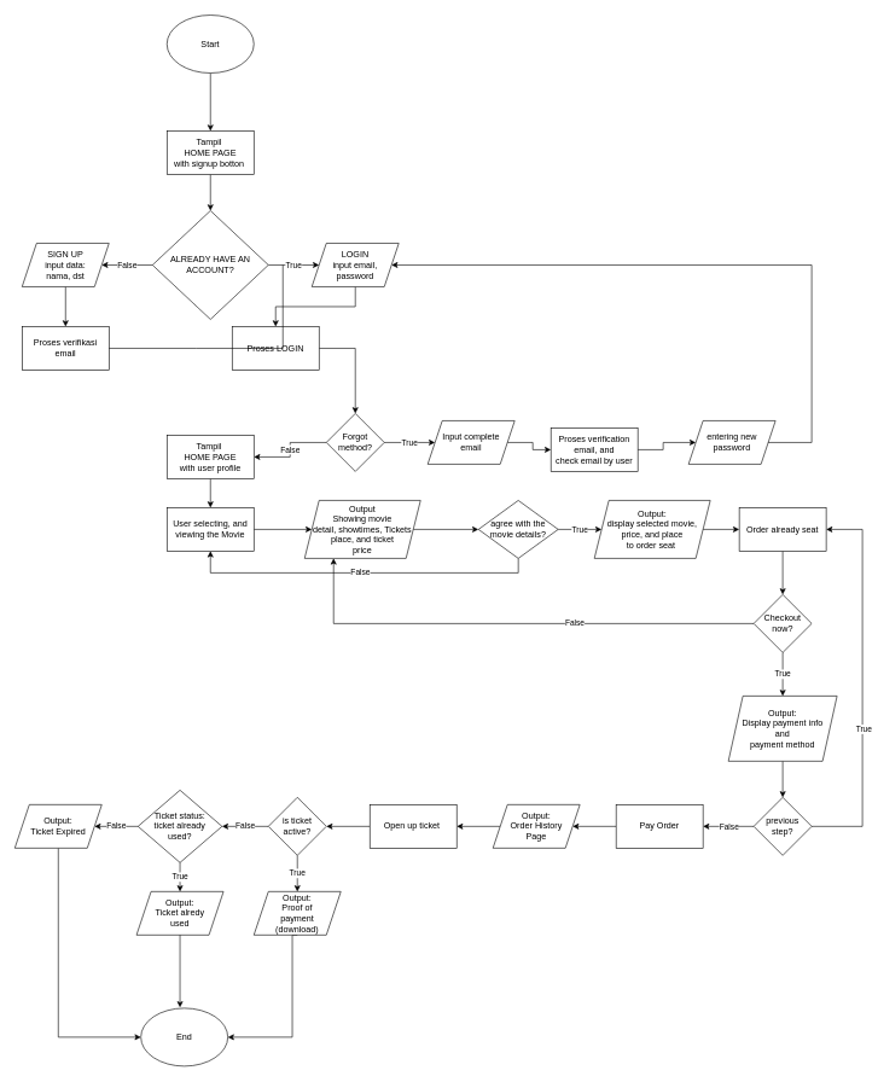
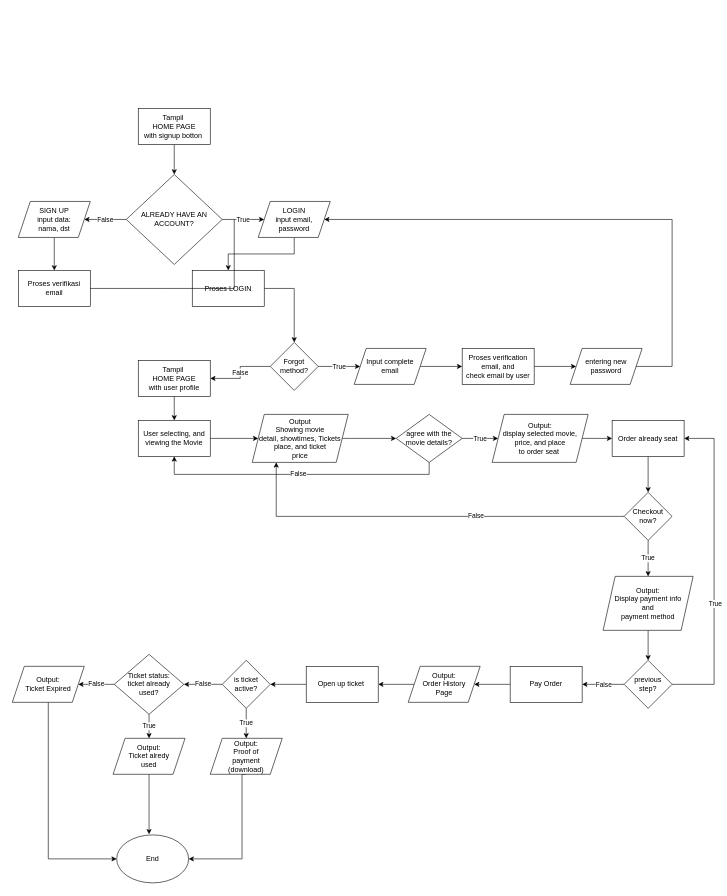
  <mxCell id="0" />
  <mxCell id="1" parent="0" />
  <mxCell id="2" value="" style="edgeStyle=orthogonalEdgeStyle;rounded=0;orthogonalLoop=1;jettySize=auto;html=1;" edge="1" parent="1" source="3" target="22"><mxGeometry relative="1" as="geometry" /></mxCell>
  <mxCell id="3" value="SIGN UP&lt;br&gt;input data:&lt;br&gt;nama, dst" style="shape=parallelogram;perimeter=parallelogramPerimeter;whiteSpace=wrap;html=1;fixedSize=1;" vertex="1" parent="1"><mxGeometry x="30" y="335" width="120" height="60" as="geometry" /></mxCell>
  <mxCell id="4" value="" style="edgeStyle=orthogonalEdgeStyle;rounded=0;orthogonalLoop=1;jettySize=auto;html=1;" edge="1" parent="1" source="5" target="13"><mxGeometry relative="1" as="geometry" /></mxCell>
  <mxCell id="5" value="LOGIN&lt;br&gt;input email, &lt;br&gt;password" style="shape=parallelogram;perimeter=parallelogramPerimeter;whiteSpace=wrap;html=1;fixedSize=1;" vertex="1" parent="1"><mxGeometry x="430" y="335" width="120" height="60" as="geometry" /></mxCell>
  <mxCell id="6" value="True" style="edgeStyle=orthogonalEdgeStyle;rounded=0;orthogonalLoop=1;jettySize=auto;html=1;" edge="1" parent="1" source="8" target="5"><mxGeometry relative="1" as="geometry" /></mxCell>
  <mxCell id="7" value="False" style="edgeStyle=orthogonalEdgeStyle;rounded=0;orthogonalLoop=1;jettySize=auto;html=1;" edge="1" parent="1" source="8" target="3"><mxGeometry relative="1" as="geometry" /></mxCell>
  <mxCell id="8" value="ALREADY HAVE AN ACCOUNT?" style="rhombus;whiteSpace=wrap;html=1;" vertex="1" parent="1"><mxGeometry x="210" y="290" width="160" height="150" as="geometry" /></mxCell>
  <mxCell id="9" value="True" style="edgeStyle=orthogonalEdgeStyle;rounded=0;orthogonalLoop=1;jettySize=auto;html=1;" edge="1" parent="1" source="11" target="15"><mxGeometry relative="1" as="geometry" /></mxCell>
  <mxCell id="10" value="False" style="edgeStyle=orthogonalEdgeStyle;rounded=0;orthogonalLoop=1;jettySize=auto;html=1;" edge="1" parent="1" source="11" target="21"><mxGeometry relative="1" as="geometry" /></mxCell>
  <mxCell id="11" value="Forgot method?" style="rhombus;whiteSpace=wrap;html=1;" vertex="1" parent="1"><mxGeometry x="450" y="570" width="80" height="80" as="geometry" /></mxCell>
  <mxCell id="12" value="" style="edgeStyle=orthogonalEdgeStyle;rounded=0;orthogonalLoop=1;jettySize=auto;html=1;" edge="1" parent="1" source="13" target="11"><mxGeometry relative="1" as="geometry" /></mxCell>
  <mxCell id="13" value="Proses LOGIN" style="rounded=0;whiteSpace=wrap;html=1;" vertex="1" parent="1"><mxGeometry x="320" y="450" width="120" height="60" as="geometry" /></mxCell>
  <mxCell id="14" value="" style="edgeStyle=orthogonalEdgeStyle;rounded=0;orthogonalLoop=1;jettySize=auto;html=1;" edge="1" parent="1" source="15" target="17"><mxGeometry relative="1" as="geometry" /></mxCell>
  <mxCell id="15" value="Input complete&lt;br&gt;email" style="shape=parallelogram;perimeter=parallelogramPerimeter;whiteSpace=wrap;html=1;fixedSize=1;" vertex="1" parent="1"><mxGeometry x="590" y="580" width="120" height="60" as="geometry" /></mxCell>
  <mxCell id="16" value="" style="edgeStyle=orthogonalEdgeStyle;rounded=0;orthogonalLoop=1;jettySize=auto;html=1;" edge="1" parent="1" source="17" target="18"><mxGeometry relative="1" as="geometry" /></mxCell>
- <mxCell id="17" value="Proses verification email, and&lt;br&gt;check email by user" style="rounded=0;whiteSpace=wrap;html=1;" vertex="1" parent="1"><mxGeometry x="760" y="590" width="120" height="60" as="geometry" /></mxCell>
+ <mxCell id="17" value="Proses verification email, and&lt;br&gt;check email by user" style="rounded=0;whiteSpace=wrap;html=1;" vertex="1" parent="1"><mxGeometry x="770" y="580" width="120" height="60" as="geometry" /></mxCell>
  <mxCell id="18" value="entering new password" style="shape=parallelogram;perimeter=parallelogramPerimeter;whiteSpace=wrap;html=1;fixedSize=1;" vertex="1" parent="1"><mxGeometry x="950" y="580" width="120" height="60" as="geometry" /></mxCell>
  <mxCell id="19" value="" style="endArrow=classic;html=1;rounded=0;exitX=1;exitY=0.5;exitDx=0;exitDy=0;entryX=1;entryY=0.5;entryDx=0;entryDy=0;" edge="1" parent="1" source="18" target="5"><mxGeometry width="50" height="50" relative="1" as="geometry"><mxPoint x="720" y="530" as="sourcePoint" /><mxPoint x="770" y="480" as="targetPoint" /><Array as="points"><mxPoint x="1120" y="610" /><mxPoint x="1120" y="365" /></Array></mxGeometry></mxCell>
  <mxCell id="20" value="" style="edgeStyle=orthogonalEdgeStyle;rounded=0;orthogonalLoop=1;jettySize=auto;html=1;" edge="1" parent="1" source="21" target="29"><mxGeometry relative="1" as="geometry" /></mxCell>
  <mxCell id="21" value="Tampil&amp;nbsp;&lt;br&gt;HOME PAGE&lt;br&gt;with user profile" style="rounded=0;whiteSpace=wrap;html=1;" vertex="1" parent="1"><mxGeometry x="230" y="600" width="120" height="60" as="geometry" /></mxCell>
  <mxCell id="22" value="Proses verifikasi email" style="rounded=0;whiteSpace=wrap;html=1;" vertex="1" parent="1"><mxGeometry x="30" y="450" width="120" height="60" as="geometry" /></mxCell>
  <mxCell id="23" value="" style="endArrow=none;html=1;rounded=0;" edge="1" parent="1"><mxGeometry width="50" height="50" relative="1" as="geometry"><mxPoint x="150" y="480" as="sourcePoint" /><mxPoint x="390" y="365" as="targetPoint" /><Array as="points"><mxPoint x="270" y="480" /><mxPoint x="390" y="480" /></Array></mxGeometry></mxCell>
  <mxCell id="24" value="" style="edgeStyle=orthogonalEdgeStyle;rounded=0;orthogonalLoop=1;jettySize=auto;html=1;" edge="1" parent="1" source="25" target="8"><mxGeometry relative="1" as="geometry" /></mxCell>
  <mxCell id="25" value="Tampil&amp;nbsp;&lt;br&gt;HOME PAGE&lt;br&gt;with signup botton&amp;nbsp;" style="rounded=0;whiteSpace=wrap;html=1;" vertex="1" parent="1"><mxGeometry x="230" y="180" width="120" height="60" as="geometry" /></mxCell>
- <mxCell id="26" value="" style="edgeStyle=orthogonalEdgeStyle;rounded=0;orthogonalLoop=1;jettySize=auto;html=1;" edge="1" parent="1" source="27" target="25"><mxGeometry relative="1" as="geometry" /></mxCell>
- <mxCell id="27" value="Start" style="ellipse;whiteSpace=wrap;html=1;" vertex="1" parent="1"><mxGeometry x="230" y="20" width="120" height="80" as="geometry" /></mxCell>
  <mxCell id="28" value="" style="edgeStyle=orthogonalEdgeStyle;rounded=0;orthogonalLoop=1;jettySize=auto;html=1;" edge="1" parent="1" source="29" target="31"><mxGeometry relative="1" as="geometry" /></mxCell>
  <mxCell id="29" value="User selecting, and viewing the Movie" style="rounded=0;whiteSpace=wrap;html=1;" vertex="1" parent="1"><mxGeometry x="230" y="700" width="120" height="60" as="geometry" /></mxCell>
  <mxCell id="30" value="" style="edgeStyle=orthogonalEdgeStyle;rounded=0;orthogonalLoop=1;jettySize=auto;html=1;" edge="1" parent="1" source="31" target="34"><mxGeometry relative="1" as="geometry" /></mxCell>
  <mxCell id="31" value="Output&lt;br&gt;Showing movie &lt;br&gt;detail, showtimes, Tickets place, and ticket&lt;br&gt;price" style="shape=parallelogram;perimeter=parallelogramPerimeter;whiteSpace=wrap;html=1;fixedSize=1;" vertex="1" parent="1"><mxGeometry x="420" y="690" width="160" height="80" as="geometry" /></mxCell>
  <mxCell id="32" value="False" style="edgeStyle=orthogonalEdgeStyle;rounded=0;orthogonalLoop=1;jettySize=auto;html=1;entryX=0.5;entryY=1;entryDx=0;entryDy=0;" edge="1" parent="1" source="34" target="29"><mxGeometry relative="1" as="geometry"><Array as="points"><mxPoint x="715" y="790" /><mxPoint x="290" y="790" /></Array></mxGeometry></mxCell>
  <mxCell id="33" value="True" style="edgeStyle=orthogonalEdgeStyle;rounded=0;orthogonalLoop=1;jettySize=auto;html=1;" edge="1" parent="1" source="34" target="36"><mxGeometry relative="1" as="geometry" /></mxCell>
  <mxCell id="34" value="agree with the movie details?" style="rhombus;whiteSpace=wrap;html=1;" vertex="1" parent="1"><mxGeometry x="660" y="690" width="110" height="80" as="geometry" /></mxCell>
  <mxCell id="35" value="" style="edgeStyle=orthogonalEdgeStyle;rounded=0;orthogonalLoop=1;jettySize=auto;html=1;" edge="1" parent="1" source="36" target="38"><mxGeometry relative="1" as="geometry" /></mxCell>
  <mxCell id="36" value="Output:&lt;br&gt;display selected movie,&lt;br&gt;price, and place &lt;br&gt;to order seat&amp;nbsp;" style="shape=parallelogram;perimeter=parallelogramPerimeter;whiteSpace=wrap;html=1;fixedSize=1;" vertex="1" parent="1"><mxGeometry x="820" y="690" width="160" height="80" as="geometry" /></mxCell>
  <mxCell id="37" value="" style="edgeStyle=orthogonalEdgeStyle;rounded=0;orthogonalLoop=1;jettySize=auto;html=1;" edge="1" parent="1" source="38" target="42"><mxGeometry relative="1" as="geometry" /></mxCell>
  <mxCell id="38" value="Order already seat" style="rounded=0;whiteSpace=wrap;html=1;" vertex="1" parent="1"><mxGeometry x="1020" y="700" width="120" height="60" as="geometry" /></mxCell>
  <mxCell id="39" value="True" style="edgeStyle=orthogonalEdgeStyle;rounded=0;orthogonalLoop=1;jettySize=auto;html=1;" edge="1" parent="1" source="42" target="44"><mxGeometry relative="1" as="geometry" /></mxCell>
  <mxCell id="40" style="edgeStyle=orthogonalEdgeStyle;rounded=0;orthogonalLoop=1;jettySize=auto;html=1;entryX=0.25;entryY=1;entryDx=0;entryDy=0;" edge="1" parent="1" source="42" target="31"><mxGeometry relative="1" as="geometry" /></mxCell>
  <mxCell id="41" value="False" style="edgeLabel;html=1;align=center;verticalAlign=middle;resizable=0;points=[];" vertex="1" connectable="0" parent="40"><mxGeometry x="-0.259" y="-1" relative="1" as="geometry"><mxPoint as="offset" /></mxGeometry></mxCell>
  <mxCell id="42" value="Checkout&lt;br&gt;now?" style="rhombus;whiteSpace=wrap;html=1;" vertex="1" parent="1"><mxGeometry x="1040" y="820" width="80" height="80" as="geometry" /></mxCell>
  <mxCell id="43" style="edgeStyle=orthogonalEdgeStyle;rounded=0;orthogonalLoop=1;jettySize=auto;html=1;entryX=0.5;entryY=0;entryDx=0;entryDy=0;" edge="1" parent="1" source="44" target="48"><mxGeometry relative="1" as="geometry" /></mxCell>
  <mxCell id="44" value="Output:&lt;br&gt;Display payment info&lt;br&gt;and&lt;br&gt;payment method" style="shape=parallelogram;perimeter=parallelogramPerimeter;whiteSpace=wrap;html=1;fixedSize=1;" vertex="1" parent="1"><mxGeometry x="1005" y="960" width="150" height="90" as="geometry" /></mxCell>
  <mxCell id="45" style="edgeStyle=orthogonalEdgeStyle;rounded=0;orthogonalLoop=1;jettySize=auto;html=1;entryX=1;entryY=0.5;entryDx=0;entryDy=0;exitX=1;exitY=0.5;exitDx=0;exitDy=0;" edge="1" parent="1" source="48" target="38"><mxGeometry relative="1" as="geometry"><Array as="points"><mxPoint x="1190" y="1140" /><mxPoint x="1190" y="730" /></Array></mxGeometry></mxCell>
  <mxCell id="46" value="True" style="edgeLabel;html=1;align=center;verticalAlign=middle;resizable=0;points=[];" vertex="1" connectable="0" parent="45"><mxGeometry x="-0.226" y="-1" relative="1" as="geometry"><mxPoint as="offset" /></mxGeometry></mxCell>
  <mxCell id="47" value="False" style="edgeStyle=orthogonalEdgeStyle;rounded=0;orthogonalLoop=1;jettySize=auto;html=1;entryX=1;entryY=0.5;entryDx=0;entryDy=0;" edge="1" parent="1" source="48"><mxGeometry relative="1" as="geometry"><mxPoint x="970" y="1140" as="targetPoint" /></mxGeometry></mxCell>
  <mxCell id="48" value="previous step?" style="rhombus;whiteSpace=wrap;html=1;" vertex="1" parent="1"><mxGeometry x="1040" y="1100" width="80" height="80" as="geometry" /></mxCell>
  <mxCell id="49" value="" style="edgeStyle=orthogonalEdgeStyle;rounded=0;orthogonalLoop=1;jettySize=auto;html=1;" edge="1" parent="1" source="50" target="52"><mxGeometry relative="1" as="geometry" /></mxCell>
  <mxCell id="50" value="Pay Order" style="rounded=0;whiteSpace=wrap;html=1;" vertex="1" parent="1"><mxGeometry x="850" y="1110" width="120" height="60" as="geometry" /></mxCell>
  <mxCell id="51" value="" style="edgeStyle=orthogonalEdgeStyle;rounded=0;orthogonalLoop=1;jettySize=auto;html=1;" edge="1" parent="1" source="52" target="56"><mxGeometry relative="1" as="geometry" /></mxCell>
  <mxCell id="52" value="Output:&lt;br&gt;Order History&lt;br&gt;Page" style="shape=parallelogram;perimeter=parallelogramPerimeter;whiteSpace=wrap;html=1;fixedSize=1;" vertex="1" parent="1"><mxGeometry x="680" y="1110" width="120" height="60" as="geometry" /></mxCell>
  <mxCell id="53" style="edgeStyle=orthogonalEdgeStyle;rounded=0;orthogonalLoop=1;jettySize=auto;html=1;entryX=1;entryY=0.5;entryDx=0;entryDy=0;exitX=0.5;exitY=1;exitDx=0;exitDy=0;" edge="1" parent="1" source="54" target="66"><mxGeometry relative="1" as="geometry"><Array as="points"><mxPoint x="403" y="1290" /><mxPoint x="403" y="1431" /></Array></mxGeometry></mxCell>
  <mxCell id="54" value="Output:&lt;br&gt;Proof of&lt;br&gt;payment&lt;br&gt;(download)" style="shape=parallelogram;perimeter=parallelogramPerimeter;whiteSpace=wrap;html=1;fixedSize=1;" vertex="1" parent="1"><mxGeometry x="350" y="1230" width="120" height="60" as="geometry" /></mxCell>
  <mxCell id="55" value="" style="edgeStyle=orthogonalEdgeStyle;rounded=0;orthogonalLoop=1;jettySize=auto;html=1;" edge="1" parent="1" source="56" target="65"><mxGeometry relative="1" as="geometry" /></mxCell>
  <mxCell id="56" value="Open up ticket&amp;nbsp;" style="rounded=0;whiteSpace=wrap;html=1;" vertex="1" parent="1"><mxGeometry x="510" y="1110" width="120" height="60" as="geometry" /></mxCell>
  <mxCell id="57" value="True" style="edgeStyle=orthogonalEdgeStyle;rounded=0;orthogonalLoop=1;jettySize=auto;html=1;" edge="1" parent="1" source="59" target="62"><mxGeometry relative="1" as="geometry" /></mxCell>
  <mxCell id="58" value="False" style="edgeStyle=orthogonalEdgeStyle;rounded=0;orthogonalLoop=1;jettySize=auto;html=1;" edge="1" parent="1" source="59" target="61"><mxGeometry relative="1" as="geometry" /></mxCell>
  <mxCell id="59" value="Ticket status:&lt;br&gt;ticket already &lt;br&gt;used?" style="rhombus;whiteSpace=wrap;html=1;" vertex="1" parent="1"><mxGeometry x="190" y="1090" width="116" height="100" as="geometry" /></mxCell>
  <mxCell id="60" style="edgeStyle=orthogonalEdgeStyle;rounded=0;orthogonalLoop=1;jettySize=auto;html=1;entryX=0;entryY=0.5;entryDx=0;entryDy=0;" edge="1" parent="1" source="61" target="66"><mxGeometry relative="1" as="geometry"><Array as="points"><mxPoint x="80" y="1431" /></Array></mxGeometry></mxCell>
  <mxCell id="61" value="Output:&lt;br&gt;Ticket Expired" style="shape=parallelogram;perimeter=parallelogramPerimeter;whiteSpace=wrap;html=1;fixedSize=1;" vertex="1" parent="1"><mxGeometry x="20" y="1110" width="120" height="60" as="geometry" /></mxCell>
  <mxCell id="62" value="Output:&lt;br&gt;Ticket alredy &lt;br&gt;used" style="shape=parallelogram;perimeter=parallelogramPerimeter;whiteSpace=wrap;html=1;fixedSize=1;" vertex="1" parent="1"><mxGeometry x="188" y="1230" width="120" height="60" as="geometry" /></mxCell>
  <mxCell id="63" value="True" style="edgeStyle=orthogonalEdgeStyle;rounded=0;orthogonalLoop=1;jettySize=auto;html=1;" edge="1" parent="1" source="65" target="54"><mxGeometry relative="1" as="geometry" /></mxCell>
  <mxCell id="64" value="False" style="edgeStyle=orthogonalEdgeStyle;rounded=0;orthogonalLoop=1;jettySize=auto;html=1;" edge="1" parent="1" source="65" target="59"><mxGeometry relative="1" as="geometry" /></mxCell>
  <mxCell id="65" value="is ticket active?" style="rhombus;whiteSpace=wrap;html=1;" vertex="1" parent="1"><mxGeometry x="370" y="1100" width="80" height="80" as="geometry" /></mxCell>
  <mxCell id="66" value="End" style="ellipse;whiteSpace=wrap;html=1;" vertex="1" parent="1"><mxGeometry x="194" y="1391" width="120" height="80" as="geometry" /></mxCell>
  <mxCell id="67" value="" style="endArrow=classic;html=1;rounded=0;exitX=0.5;exitY=1;exitDx=0;exitDy=0;" edge="1" parent="1" source="62"><mxGeometry width="50" height="50" relative="1" as="geometry"><mxPoint x="120" y="1340" as="sourcePoint" /><mxPoint x="248" y="1390" as="targetPoint" /><Array as="points" /></mxGeometry></mxCell>
